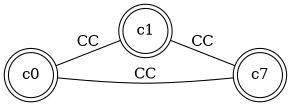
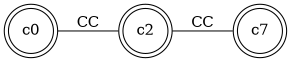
  graph {
    rankdir=LR
    node [shape=doublecircle]
    c0
-   c2 [label=c1]
+   c2
    n3 [label=c7]
    c0 -- c2 [label=CC]
    c2 -- n3 [label=CC]
-   n3 -- c0 [label=CC]
  }
